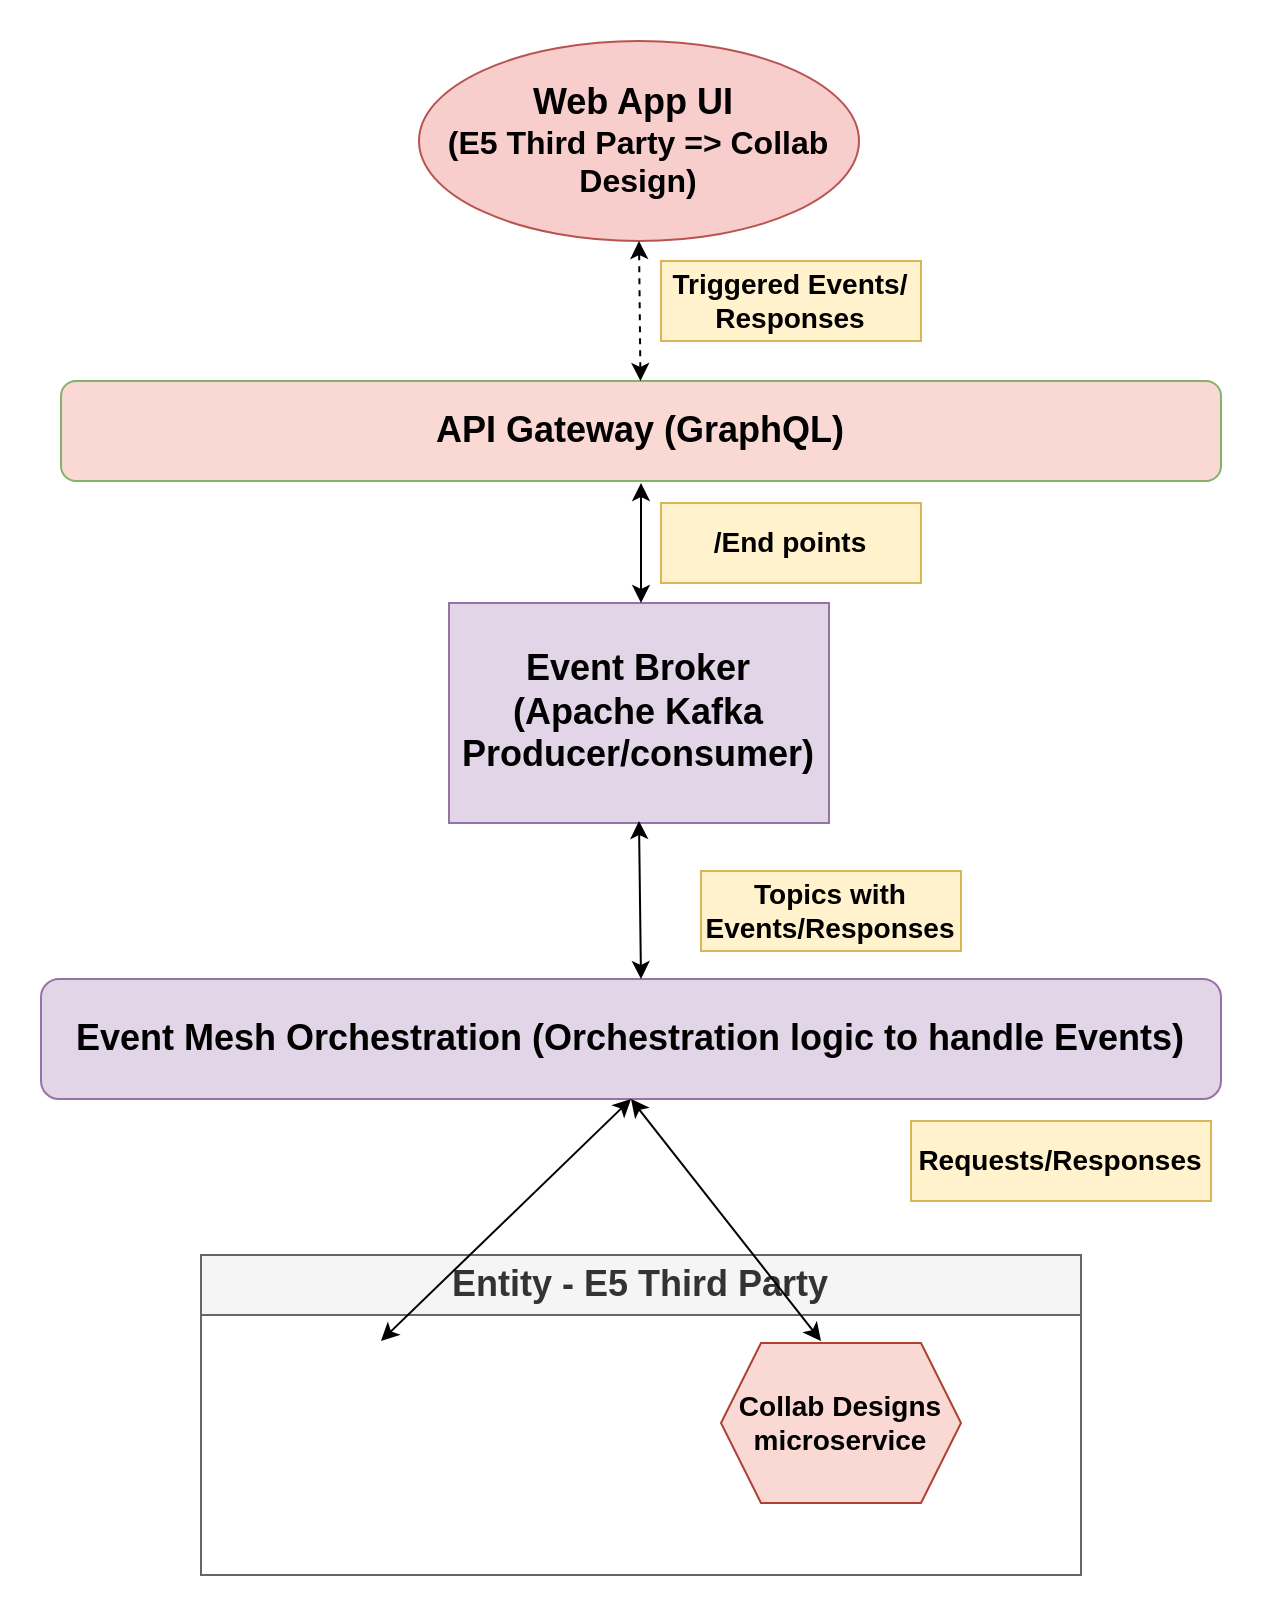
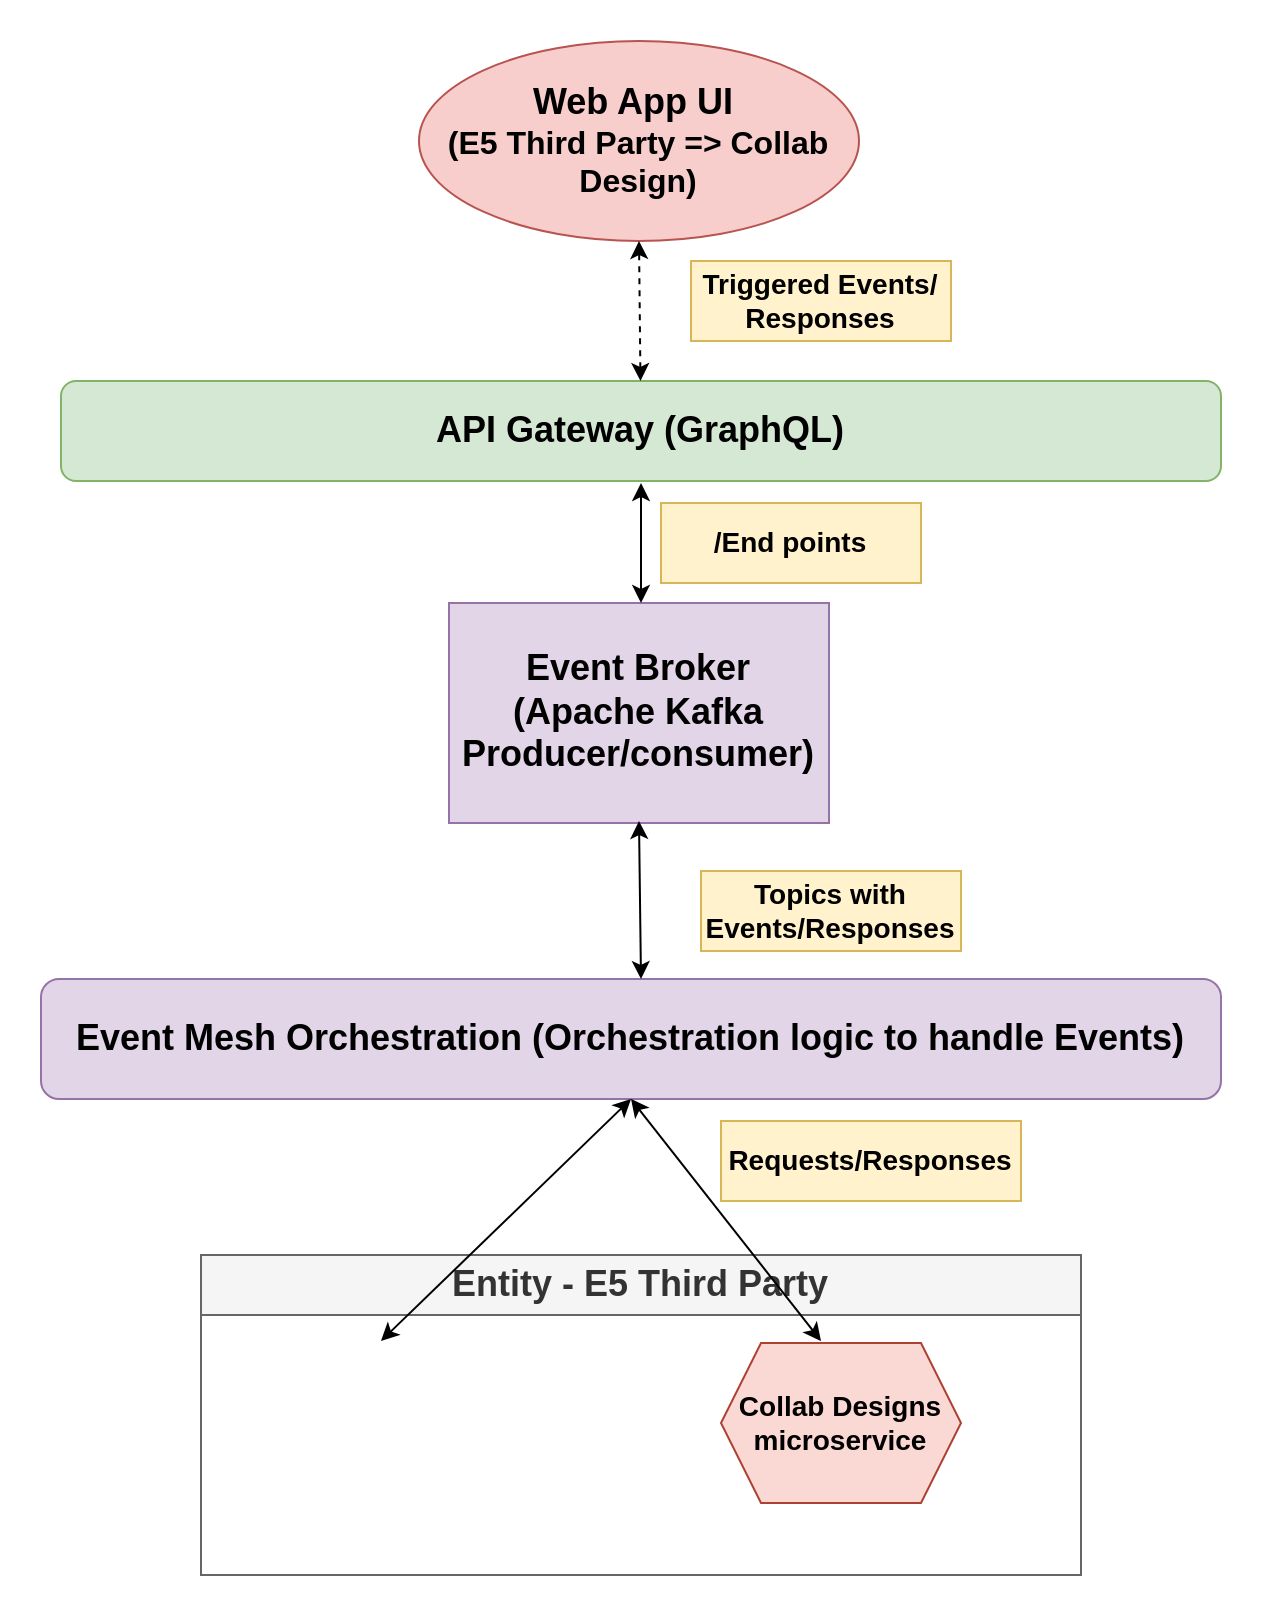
  <mxCell id="0" />
  <mxCell id="1" parent="0" />
- <mxCell id="2" value="&lt;font style=&quot;font-size: 18px;&quot;&gt;&lt;b&gt;API Gateway (GraphQL)&lt;/b&gt;&lt;/font&gt;" style="rounded=1;whiteSpace=wrap;html=1;fillColor=#fad9d5;strokeColor=#82b366;" vertex="1" parent="1"><mxGeometry x="30" y="190" width="580" height="50" as="geometry" /></mxCell>
+ <mxCell id="2" value="&lt;font style=&quot;font-size: 18px;&quot;&gt;&lt;b&gt;API Gateway (GraphQL)&lt;/b&gt;&lt;/font&gt;" style="rounded=1;whiteSpace=wrap;html=1;fillColor=#d5e8d4;strokeColor=#82b366;" vertex="1" parent="1"><mxGeometry x="30" y="190" width="580" height="50" as="geometry" /></mxCell>
  <mxCell id="3" value="&lt;b&gt;&lt;font style=&quot;font-size: 18px;&quot;&gt;Web App UI&amp;nbsp;&lt;/font&gt;&lt;/b&gt;&lt;div&gt;&lt;b&gt;&lt;font style=&quot;&quot; size=&quot;3&quot;&gt;(E5 Third Party =&amp;gt; Collab Design)&lt;/font&gt;&lt;/b&gt;&lt;/div&gt;" style="ellipse;whiteSpace=wrap;html=1;fillColor=#f8cecc;strokeColor=#b85450;" vertex="1" parent="1"><mxGeometry x="209" y="20" width="220" height="100" as="geometry" /></mxCell>
  <mxCell id="4" value="&lt;b&gt;&lt;font style=&quot;font-size: 18px;&quot;&gt;Event Broker (Apache Kafka Producer/consumer)&lt;/font&gt;&lt;/b&gt;" style="rounded=0;whiteSpace=wrap;html=1;fillColor=#e1d5e7;strokeColor=#9673a6;" vertex="1" parent="1"><mxGeometry x="224" y="301" width="190" height="110" as="geometry" /></mxCell>
  <mxCell id="5" value="&lt;b&gt;&lt;font style=&quot;font-size: 18px;&quot;&gt;Event Mesh Orchestration (Orchestration logic to handle Events)&lt;/font&gt;&lt;/b&gt;" style="rounded=1;whiteSpace=wrap;html=1;fillColor=#e1d5e7;strokeColor=#9673a6;" vertex="1" parent="1"><mxGeometry x="20" y="489" width="590" height="60" as="geometry" /></mxCell>
  <mxCell id="6" value="" style="endArrow=classic;startArrow=classic;html=1;rounded=0;entryX=0.5;entryY=1;entryDx=0;entryDy=0;dashed=1;" edge="1" parent="1" source="2" target="3"><mxGeometry width="50" height="50" relative="1" as="geometry"><mxPoint x="370" y="260" as="sourcePoint" /><mxPoint x="420" y="210" as="targetPoint" /></mxGeometry></mxCell>
- <mxCell id="7" value="&lt;b&gt;&lt;font style=&quot;font-size: 14px;&quot;&gt;Triggered Events/ Responses&lt;/font&gt;&lt;/b&gt;" style="text;html=1;align=center;verticalAlign=middle;whiteSpace=wrap;rounded=0;fillColor=#fff2cc;strokeColor=#d6b656;" vertex="1" parent="1"><mxGeometry x="330" y="130" width="130" height="40" as="geometry" /></mxCell>
+ <mxCell id="7" value="&lt;b&gt;&lt;font style=&quot;font-size: 14px;&quot;&gt;Triggered Events/ Responses&lt;/font&gt;&lt;/b&gt;" style="text;html=1;align=center;verticalAlign=middle;whiteSpace=wrap;rounded=0;fillColor=#fff2cc;strokeColor=#d6b656;" vertex="1" parent="1"><mxGeometry x="345" y="130" width="130" height="40" as="geometry" /></mxCell>
  <mxCell id="8" value="" style="endArrow=classic;startArrow=classic;html=1;rounded=0;exitX=0.5;exitY=0;exitDx=0;exitDy=0;" edge="1" parent="1"><mxGeometry width="50" height="50" relative="1" as="geometry"><mxPoint x="320" y="301" as="sourcePoint" /><mxPoint x="320" y="241" as="targetPoint" /></mxGeometry></mxCell>
  <mxCell id="9" value="&lt;b&gt;&lt;font style=&quot;font-size: 14px;&quot;&gt;/End points&lt;/font&gt;&lt;/b&gt;" style="text;html=1;align=center;verticalAlign=middle;whiteSpace=wrap;rounded=0;fillColor=#fff2cc;strokeColor=#d6b656;" vertex="1" parent="1"><mxGeometry x="330" y="251" width="130" height="40" as="geometry" /></mxCell>
  <mxCell id="10" value="" style="endArrow=classic;startArrow=classic;html=1;rounded=0;entryX=0.5;entryY=0.991;entryDx=0;entryDy=0;entryPerimeter=0;" edge="1" parent="1" target="4"><mxGeometry width="50" height="50" relative="1" as="geometry"><mxPoint x="320" y="489" as="sourcePoint" /><mxPoint x="319" y="420" as="targetPoint" /></mxGeometry></mxCell>
  <mxCell id="11" value="&lt;b&gt;&lt;font style=&quot;font-size: 14px;&quot;&gt;Topics with Events/Responses&lt;/font&gt;&lt;/b&gt;" style="text;html=1;align=center;verticalAlign=middle;whiteSpace=wrap;rounded=0;fillColor=#fff2cc;strokeColor=#d6b656;" vertex="1" parent="1"><mxGeometry x="350" y="435" width="130" height="40" as="geometry" /></mxCell>
  <mxCell id="12" value="&lt;b&gt;&lt;font style=&quot;font-size: 14px;&quot;&gt;Collab Designs microservice&lt;/font&gt;&lt;/b&gt;" style="shape=hexagon;perimeter=hexagonPerimeter2;whiteSpace=wrap;html=1;fixedSize=1;fillColor=#fad9d5;strokeColor=#ae4132;" vertex="1" parent="1"><mxGeometry x="360" y="671" width="120" height="80" as="geometry" /></mxCell>
  <mxCell id="13" value="&lt;b&gt;&lt;font style=&quot;font-size: 18px;&quot;&gt;Entity - E5 Third Party&lt;/font&gt;&lt;/b&gt;" style="swimlane;fontStyle=0;childLayout=stackLayout;horizontal=1;startSize=30;horizontalStack=0;resizeParent=1;resizeParentMax=0;resizeLast=0;collapsible=1;marginBottom=0;whiteSpace=wrap;html=1;fillColor=#f5f5f5;fontColor=#333333;strokeColor=#666666;" vertex="1" parent="1"><mxGeometry x="100" y="627" width="440" height="160" as="geometry" /></mxCell>
  <mxCell id="14" value="" style="endArrow=classic;startArrow=classic;html=1;rounded=0;entryX=0.5;entryY=1;entryDx=0;entryDy=0;" edge="1" parent="13" target="5"><mxGeometry width="50" height="50" relative="1" as="geometry"><mxPoint x="90" y="43" as="sourcePoint" /><mxPoint x="70" y="-41" as="targetPoint" /></mxGeometry></mxCell>
  <mxCell id="15" value="" style="endArrow=classic;startArrow=classic;html=1;rounded=0;entryX=0.5;entryY=1;entryDx=0;entryDy=0;" edge="1" parent="1" target="5"><mxGeometry width="50" height="50" relative="1" as="geometry"><mxPoint x="410" y="670" as="sourcePoint" /><mxPoint x="310" y="660" as="targetPoint" /></mxGeometry></mxCell>
- <mxCell id="16" value="&lt;b&gt;&lt;font style=&quot;font-size: 14px;&quot;&gt;Requests/Responses&lt;/font&gt;&lt;/b&gt;" style="text;html=1;align=center;verticalAlign=middle;whiteSpace=wrap;rounded=0;fillColor=#fff2cc;strokeColor=#d6b656;" vertex="1" parent="1"><mxGeometry x="455" y="560" width="150" height="40" as="geometry" /></mxCell>
+ <mxCell id="16" value="&lt;b&gt;&lt;font style=&quot;font-size: 14px;&quot;&gt;Requests/Responses&lt;/font&gt;&lt;/b&gt;" style="text;html=1;align=center;verticalAlign=middle;whiteSpace=wrap;rounded=0;fillColor=#fff2cc;strokeColor=#d6b656;" vertex="1" parent="1"><mxGeometry x="360" y="560" width="150" height="40" as="geometry" /></mxCell>
